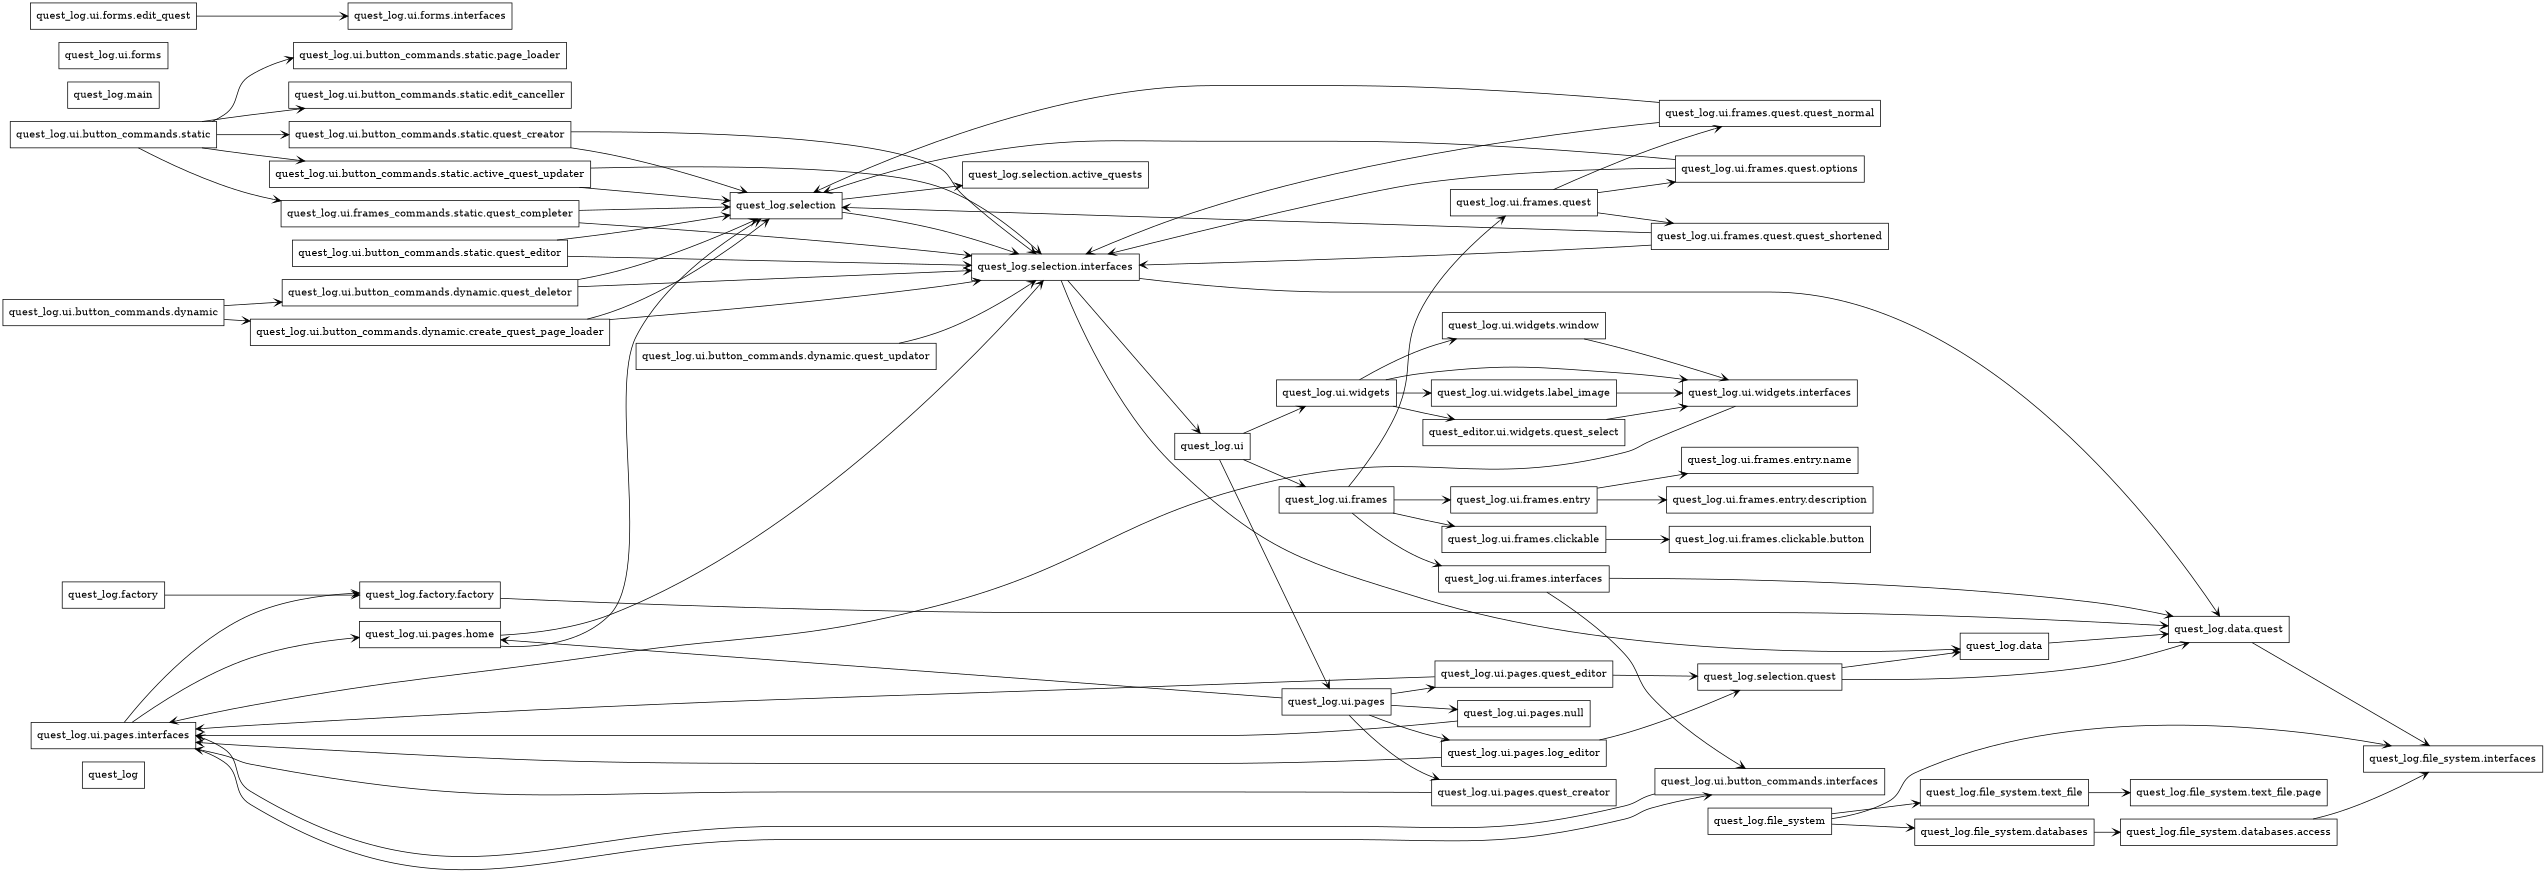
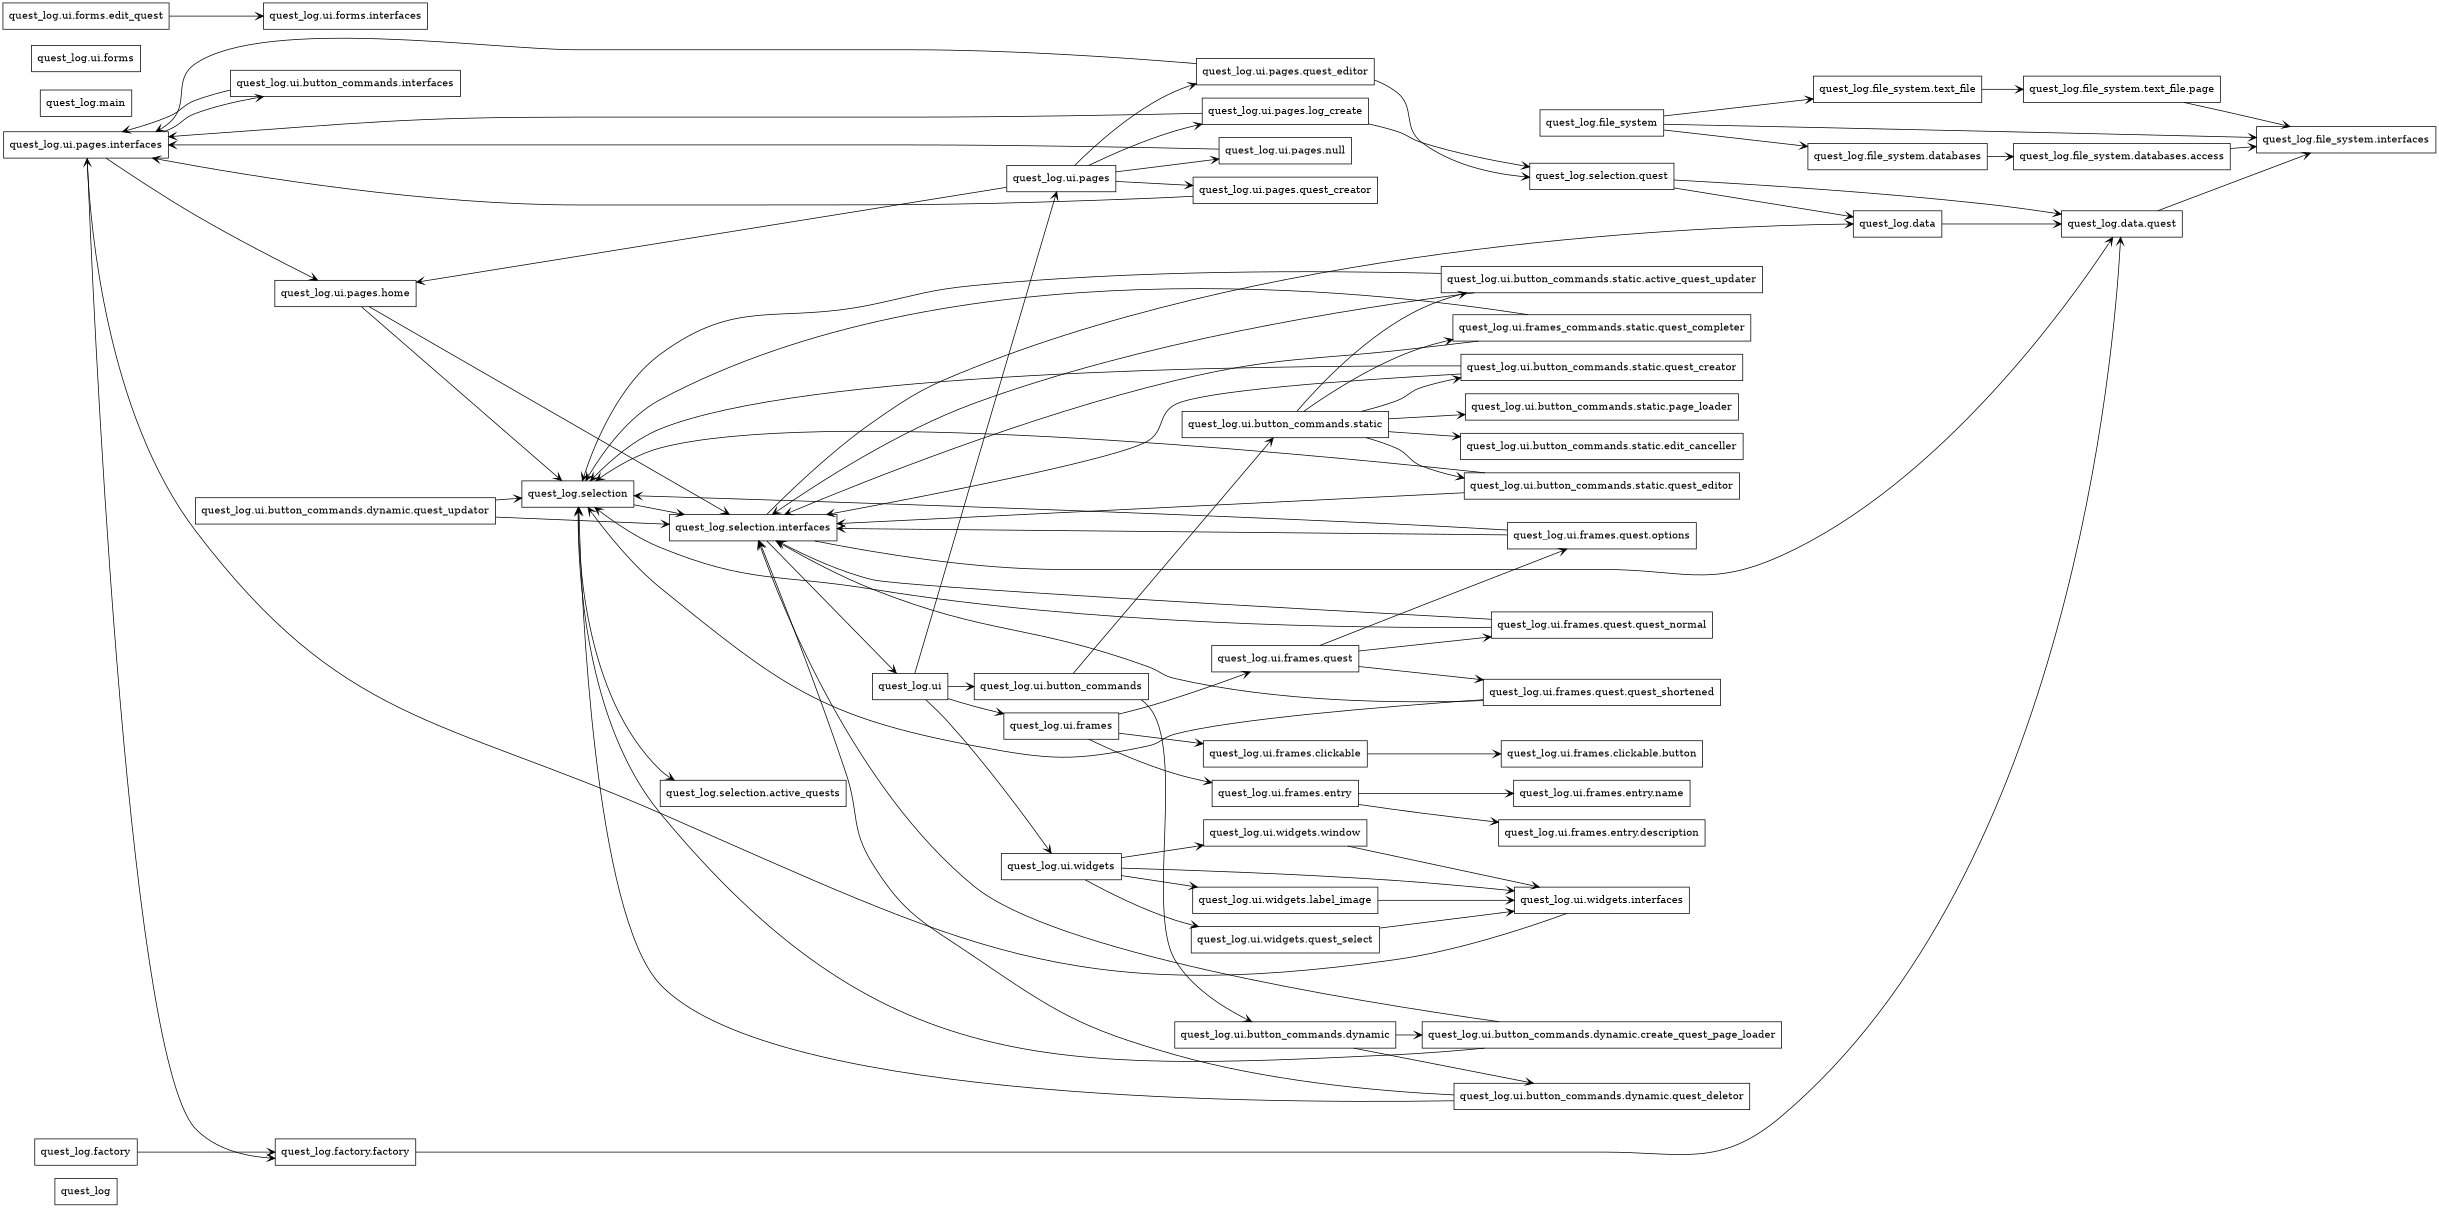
  digraph {
    rankdir=LR
    node [color=black shape=box style=solid]
    edge [arrowhead=open arrowtail=none]
    n1 [label=quest_log]
    n2 [label="quest_log.data"]
    n3 [label="quest_log.data.quest"]
    n4 [label="quest_log.file_system.interfaces"]
    n5 [label="quest_log.factory"]
    n6 [label="quest_log.factory.factory"]
    n7 [label="quest_log.file_system"]
    n8 [label="quest_log.file_system.databases"]
    n9 [label="quest_log.file_system.text_file"]
    n10 [label="quest_log.file_system.databases.access"]
    n11 [label="quest_log.file_system.text_file.page"]
    n12 [label="quest_log.main"]
    n13 [label="quest_log.selection"]
    n14 [label="quest_log.selection.active_quests"]
    n15 [label="quest_log.selection.interfaces"]
    n16 [label="quest_log.ui"]
+   n17 [label="quest_log.ui.button_commands"]
    n18 [label="quest_log.ui.frames"]
    n19 [label="quest_log.ui.pages"]
    n20 [label="quest_log.ui.widgets"]
    n21 [label="quest_log.selection.quest"]
    n22 [label="quest_log.ui.button_commands.dynamic"]
    n23 [label="quest_log.ui.button_commands.static"]
    n24 [label="quest_log.ui.frames.clickable"]
    n25 [label="quest_log.ui.frames.entry"]
-   n26 [label="quest_log.ui.frames.interfaces"]
    n27 [label="quest_log.ui.frames.quest"]
    n28 [label="quest_log.ui.pages.home"]
-   n29 [label="quest_log.ui.pages.log_editor"]
+   n29 [label="quest_log.ui.pages.log_create"]
    n30 [label="quest_log.ui.pages.null"]
    n31 [label="quest_log.ui.pages.quest_creator"]
    n32 [label="quest_log.ui.pages.quest_editor"]
    n33 [label="quest_log.ui.widgets.interfaces"]
    n34 [label="quest_log.ui.widgets.label_image"]
-   n35 [label="quest_editor.ui.widgets.quest_select"]
+   n35 [label="quest_log.ui.widgets.quest_select"]
    n36 [label="quest_log.ui.widgets.window"]
    n37 [label="quest_log.ui.button_commands.dynamic.create_quest_page_loader"]
    n38 [label="quest_log.ui.button_commands.dynamic.quest_deletor"]
    n39 [label="quest_log.ui.button_commands.static.active_quest_updater"]
    n40 [label="quest_log.ui.button_commands.static.edit_canceller"]
    n41 [label="quest_log.ui.button_commands.static.page_loader"]
    n42 [label="quest_log.ui.frames_commands.static.quest_completer"]
    n43 [label="quest_log.ui.button_commands.static.quest_creator"]
    n44 [label="quest_log.ui.button_commands.static.quest_editor"]
    n45 [label="quest_log.ui.button_commands.dynamic.quest_updator"]
    n46 [label="quest_log.ui.button_commands.interfaces"]
    n47 [label="quest_log.ui.pages.interfaces"]
    n48 [label="quest_log.ui.forms"]
    n49 [label="quest_log.ui.forms.edit_quest"]
    n50 [label="quest_log.ui.forms.interfaces"]
    n51 [label="quest_log.ui.frames.clickable.button"]
    n52 [label="quest_log.ui.frames.entry.description"]
    n53 [label="quest_log.ui.frames.entry.name"]
    n54 [label="quest_log.ui.frames.quest.options"]
    n55 [label="quest_log.ui.frames.quest.quest_normal"]
    n56 [label="quest_log.ui.frames.quest.quest_shortened"]
    n2 -> n3
    n3 -> n4
    n5 -> n6
    n6 -> n3
    n7 -> n4
    n7 -> n8
    n7 -> n9
    n8 -> n10
    n9 -> n11
    n10 -> n4
+   n11 -> n4
    n13 -> n14
    n13 -> n15
    n15 -> n2
    n15 -> n3
    n15 -> n16
+   n16 -> n17
    n16 -> n18
    n16 -> n19
    n16 -> n20
+   n17 -> n22
+   n17 -> n23
    n18 -> n24
    n18 -> n25
-   n18 -> n26
    n18 -> n27
    n19 -> n28
    n19 -> n29
    n19 -> n30
    n19 -> n31
    n19 -> n32
    n20 -> n33
    n20 -> n34
    n20 -> n35
    n20 -> n36
    n21 -> n2
    n21 -> n3
    n22 -> n37
    n22 -> n38
    n23 -> n39
    n23 -> n40
    n23 -> n41
    n23 -> n42
    n23 -> n43
+   n23 -> n44
    n24 -> n51
    n25 -> n52
    n25 -> n53
-   n26 -> n3
-   n26 -> n46
    n27 -> n54
    n27 -> n55
    n27 -> n56
    n28 -> n13
    n28 -> n15
    n29 -> n21
    n29 -> n47
    n30 -> n47
    n31 -> n47
    n32 -> n21
    n32 -> n47
    n33 -> n47
    n34 -> n33
    n35 -> n33
    n36 -> n33
    n37 -> n13
    n37 -> n15
    n38 -> n13
    n38 -> n15
    n39 -> n13
    n39 -> n15
    n42 -> n13
    n42 -> n15
    n43 -> n13
    n43 -> n15
    n44 -> n13
    n44 -> n15
+   n45 -> n13
    n45 -> n15
    n46 -> n47
    n47 -> n6
    n47 -> n28
    n47 -> n46
    n49 -> n50
    n54 -> n13
    n54 -> n15
    n55 -> n13
    n55 -> n15
    n56 -> n13
    n56 -> n15
  }
